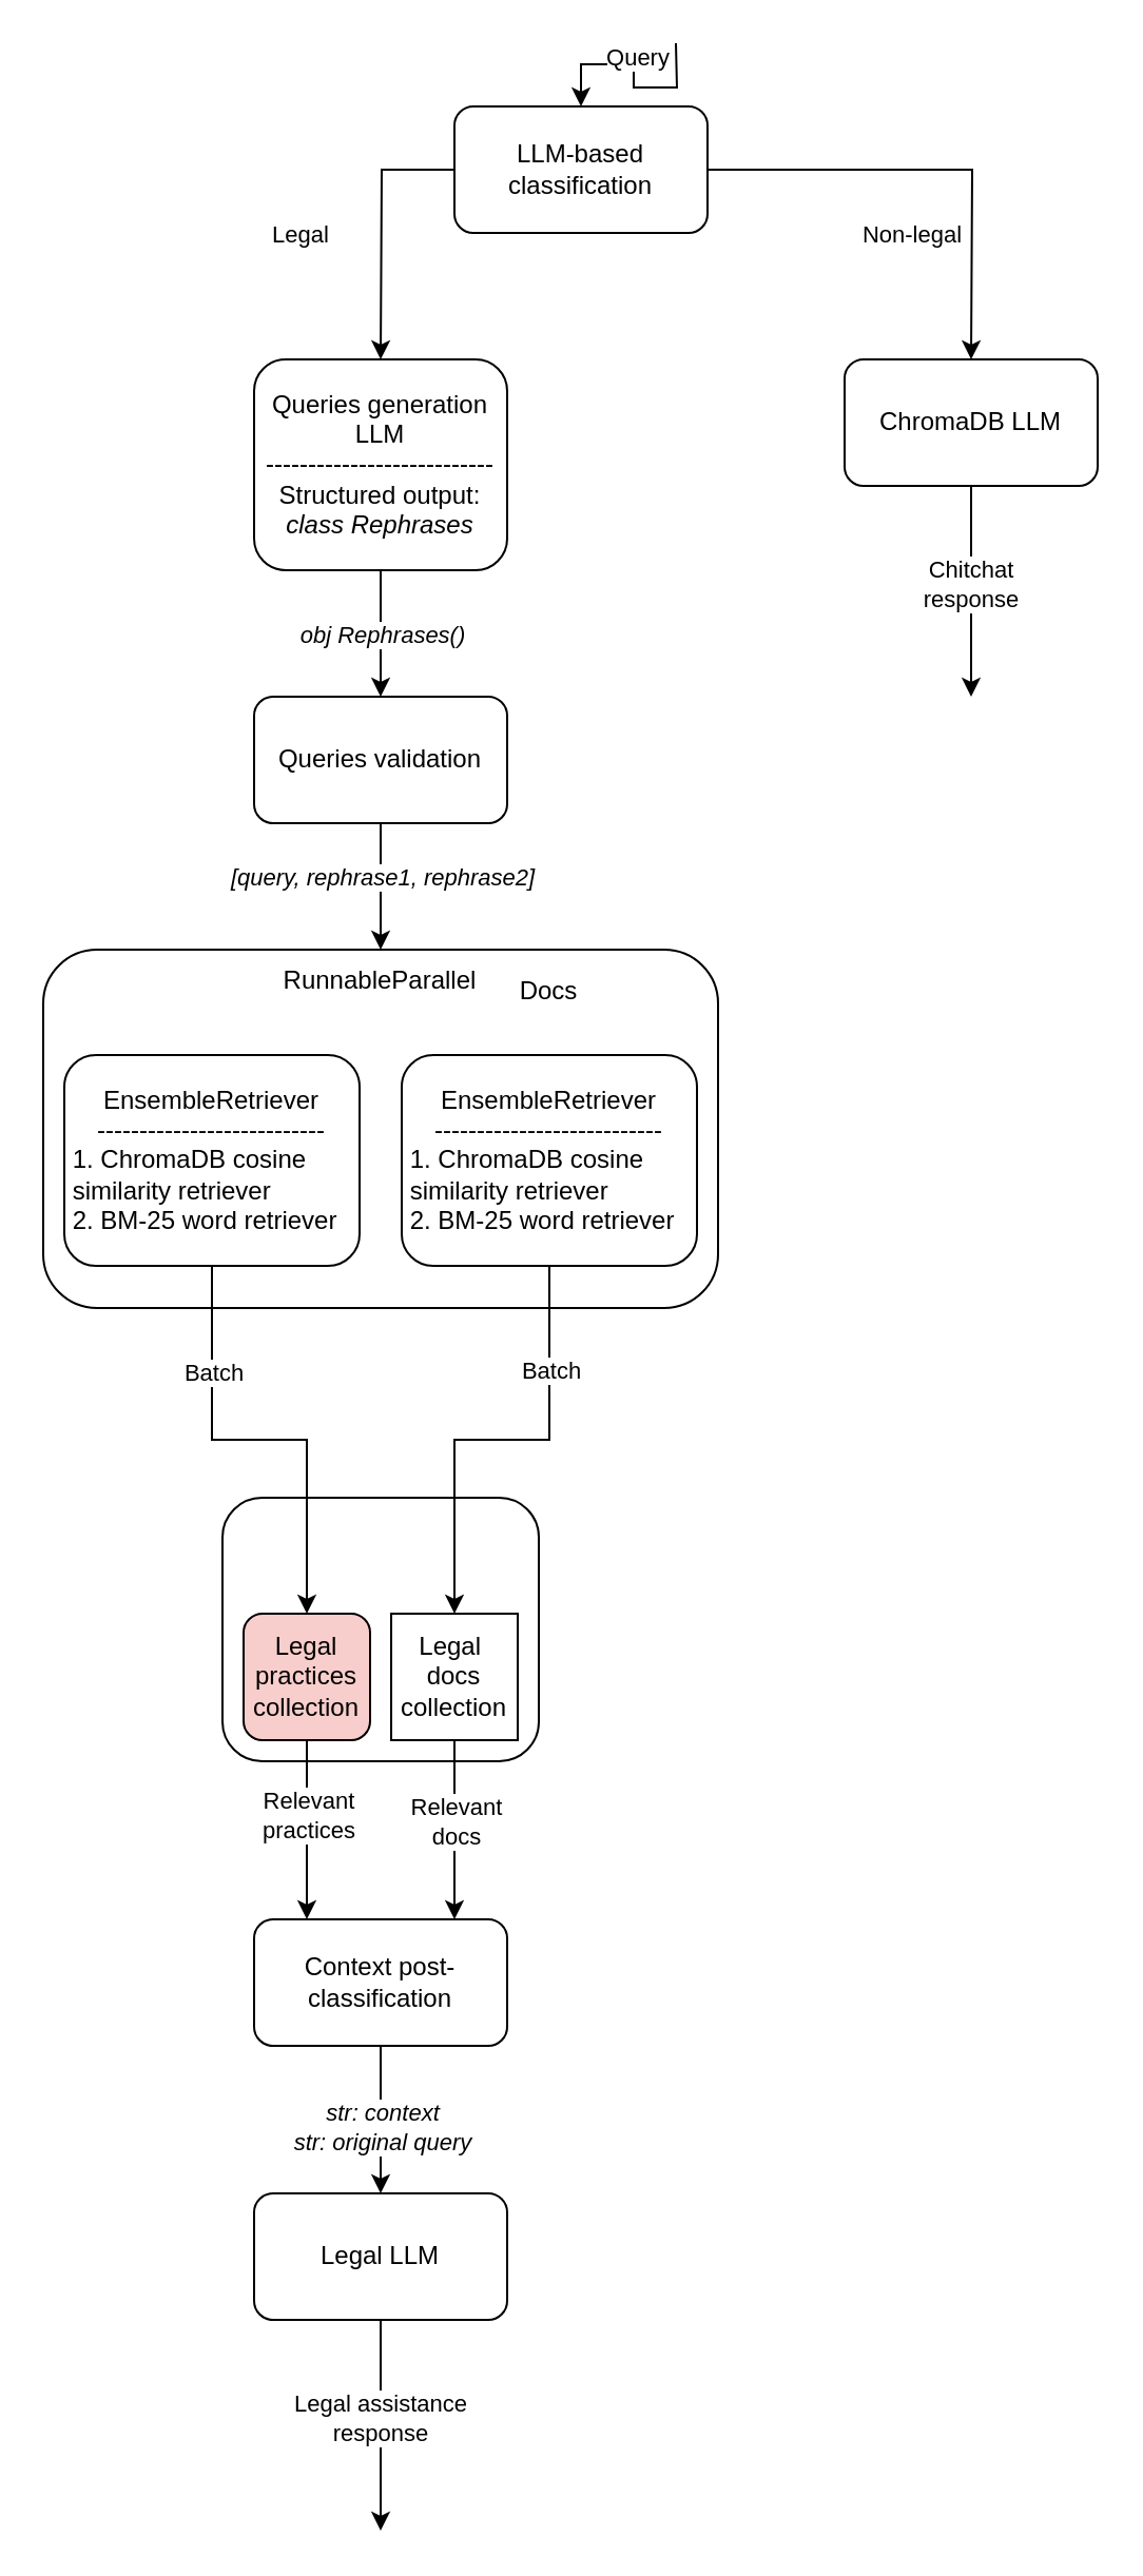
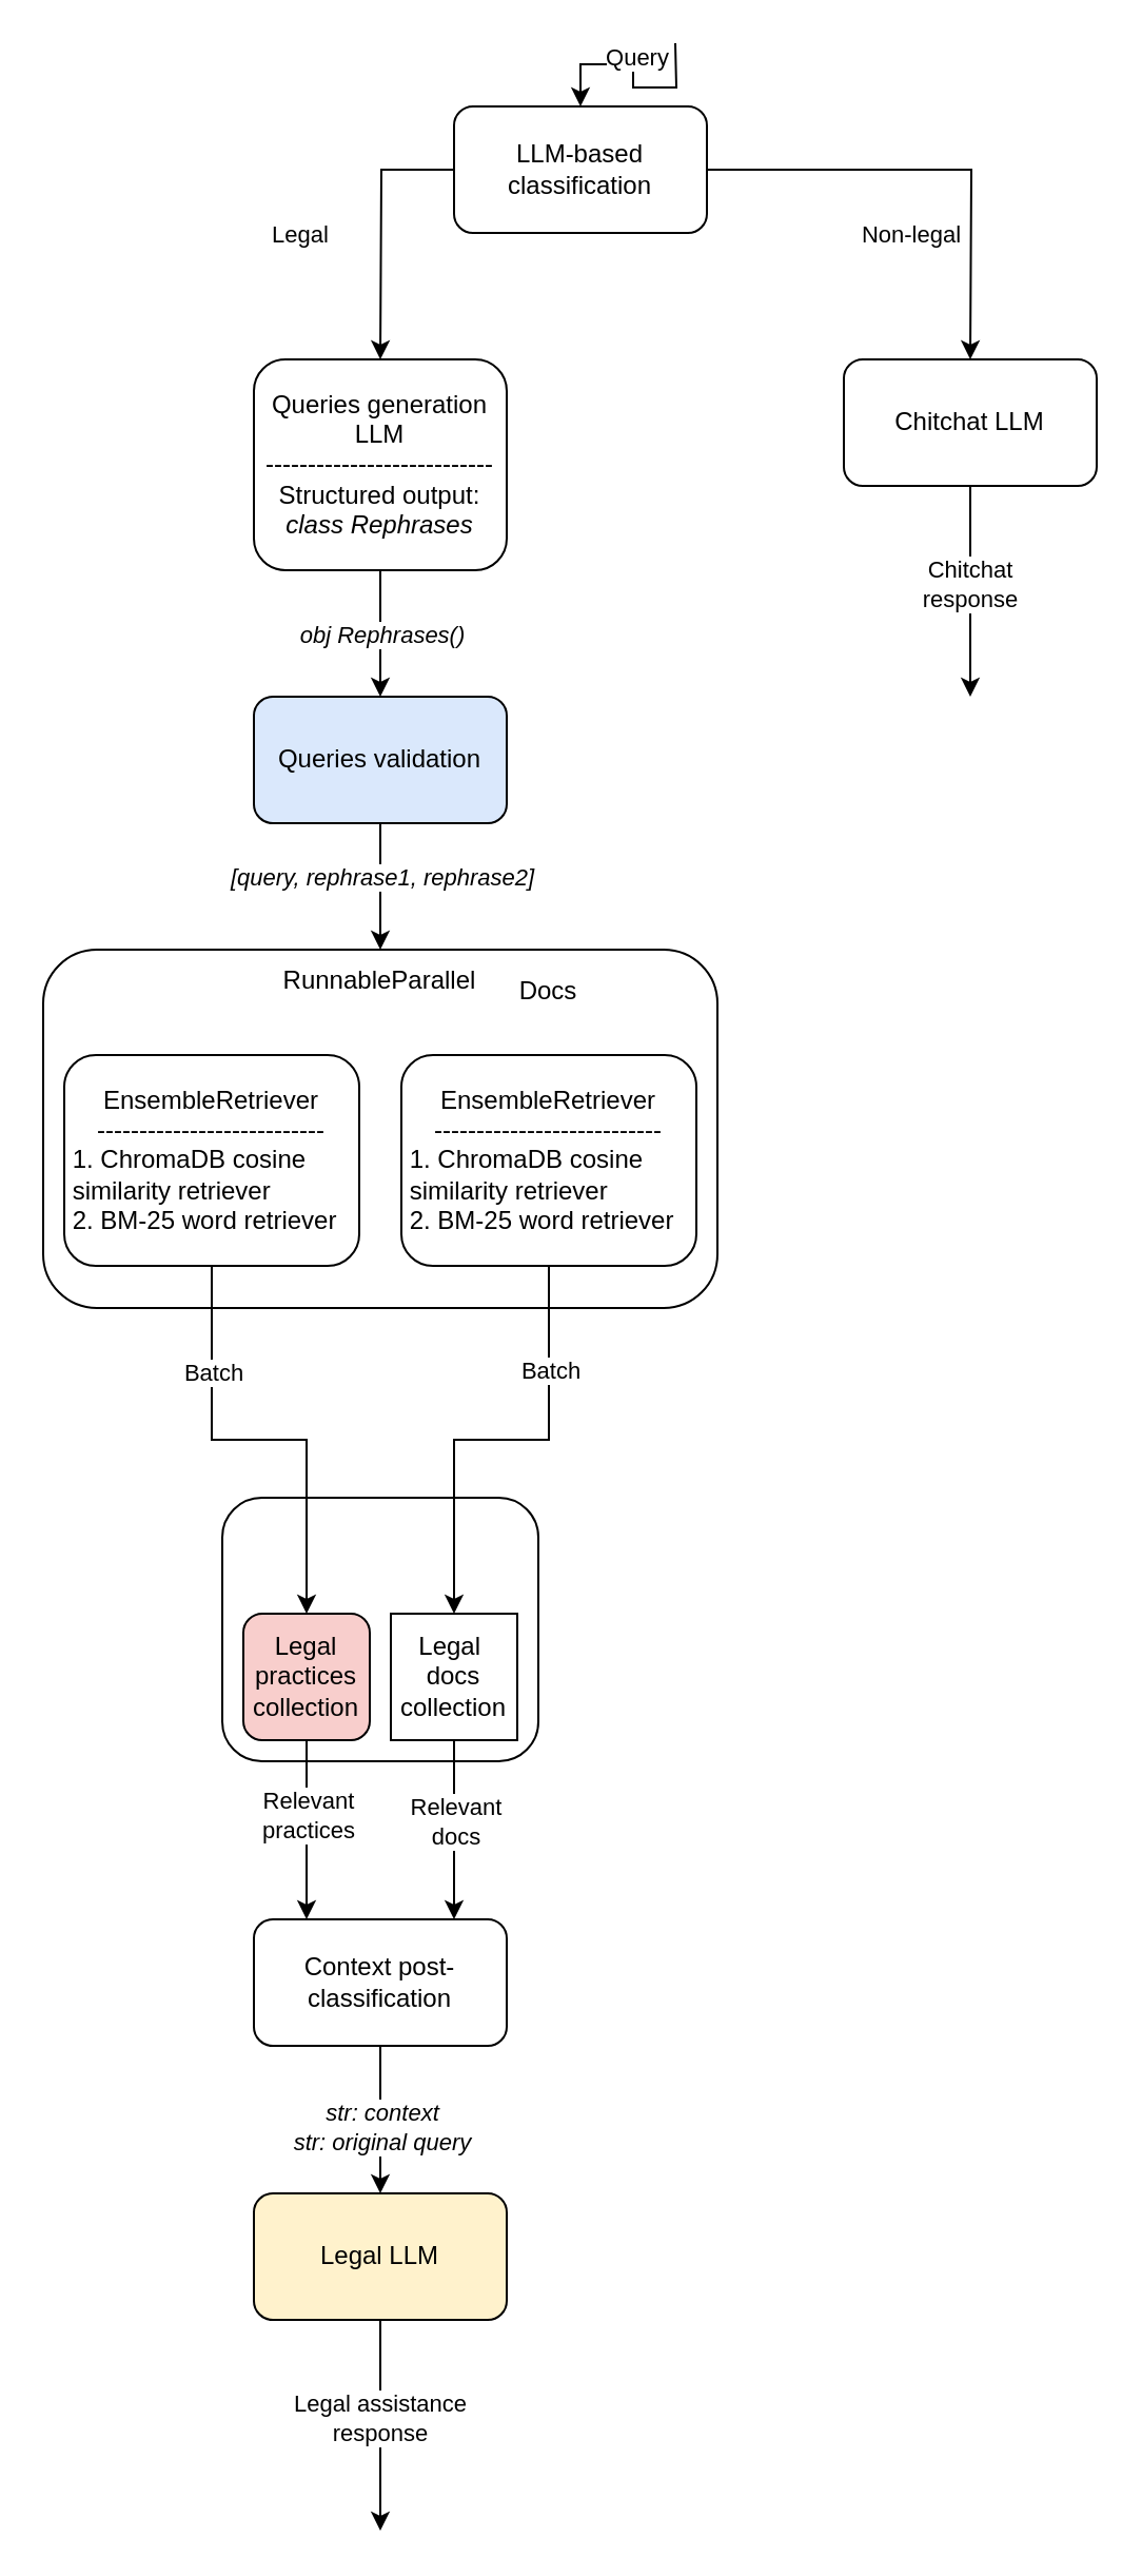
  <mxCell id="0" />
  <mxCell id="1" parent="0" />
  <mxCell id="2" style="edgeStyle=orthogonalEdgeStyle;rounded=0;orthogonalLoop=1;jettySize=auto;html=1;" edge="1" parent="1" target="8"><mxGeometry relative="1" as="geometry"><mxPoint x="320" y="20" as="sourcePoint" /></mxGeometry></mxCell>
  <mxCell id="3" value="Query" style="edgeLabel;html=1;align=center;verticalAlign=middle;resizable=0;points=[];" connectable="0" vertex="1" parent="2"><mxGeometry x="-0.2" y="1" relative="1" as="geometry"><mxPoint x="-1" y="-16" as="offset" /></mxGeometry></mxCell>
  <mxCell id="4" style="edgeStyle=orthogonalEdgeStyle;rounded=0;orthogonalLoop=1;jettySize=auto;html=1;" edge="1" parent="1" source="8"><mxGeometry relative="1" as="geometry"><mxPoint x="180" y="170" as="targetPoint" /></mxGeometry></mxCell>
  <mxCell id="5" value="Legal" style="edgeLabel;html=1;align=center;verticalAlign=middle;resizable=0;points=[];" connectable="0" vertex="1" parent="4"><mxGeometry x="-0.503" y="-1" relative="1" as="geometry"><mxPoint x="-43" y="31" as="offset" /></mxGeometry></mxCell>
  <mxCell id="6" style="edgeStyle=orthogonalEdgeStyle;rounded=0;orthogonalLoop=1;jettySize=auto;html=1;" edge="1" parent="1" source="8"><mxGeometry relative="1" as="geometry"><mxPoint x="460" y="170" as="targetPoint" /></mxGeometry></mxCell>
  <mxCell id="7" value="Non-legal" style="edgeLabel;html=1;align=center;verticalAlign=middle;resizable=0;points=[];" connectable="0" vertex="1" parent="6"><mxGeometry x="-0.506" relative="1" as="geometry"><mxPoint x="43" y="30" as="offset" /></mxGeometry></mxCell>
  <mxCell id="8" value="LLM-based&lt;div&gt;classification&lt;/div&gt;" style="rounded=1;whiteSpace=wrap;html=1;" vertex="1" parent="1"><mxGeometry x="215" y="50" width="120" height="60" as="geometry" /></mxCell>
  <mxCell id="9" style="edgeStyle=orthogonalEdgeStyle;rounded=0;orthogonalLoop=1;jettySize=auto;html=1;" edge="1" parent="1" source="11"><mxGeometry relative="1" as="geometry"><mxPoint x="460" y="330" as="targetPoint" /></mxGeometry></mxCell>
  <mxCell id="10" value="Chitchat&lt;div&gt;response&lt;/div&gt;" style="edgeLabel;html=1;align=center;verticalAlign=middle;resizable=0;points=[];" connectable="0" vertex="1" parent="9"><mxGeometry x="-0.089" y="-1" relative="1" as="geometry"><mxPoint as="offset" /></mxGeometry></mxCell>
- <mxCell id="11" value="ChromaDB LLM" style="rounded=1;whiteSpace=wrap;html=1;" vertex="1" parent="1"><mxGeometry x="400" y="170" width="120" height="60" as="geometry" /></mxCell>
+ <mxCell id="11" value="Chitchat LLM" style="rounded=1;whiteSpace=wrap;html=1;" vertex="1" parent="1"><mxGeometry x="400" y="170" width="120" height="60" as="geometry" /></mxCell>
  <mxCell id="12" style="edgeStyle=orthogonalEdgeStyle;rounded=0;orthogonalLoop=1;jettySize=auto;html=1;" edge="1" parent="1" source="14"><mxGeometry relative="1" as="geometry"><mxPoint x="180" y="330" as="targetPoint" /></mxGeometry></mxCell>
  <mxCell id="13" value="&lt;i&gt;obj Rephrases()&lt;/i&gt;" style="edgeLabel;html=1;align=center;verticalAlign=middle;resizable=0;points=[];" connectable="0" vertex="1" parent="12"><mxGeometry x="-0.247" y="-1" relative="1" as="geometry"><mxPoint x="1" y="7" as="offset" /></mxGeometry></mxCell>
  <mxCell id="14" value="Queries generation LLM&lt;div&gt;---------------------------&lt;/div&gt;&lt;div&gt;Structured output:&lt;/div&gt;&lt;div&gt;&lt;i&gt;class Rephrases&lt;/i&gt;&lt;/div&gt;" style="rounded=1;whiteSpace=wrap;html=1;" vertex="1" parent="1"><mxGeometry x="120" y="170" width="120" height="100" as="geometry" /></mxCell>
  <mxCell id="15" style="edgeStyle=orthogonalEdgeStyle;rounded=0;orthogonalLoop=1;jettySize=auto;html=1;" edge="1" parent="1" source="17"><mxGeometry relative="1" as="geometry"><mxPoint x="180" y="450" as="targetPoint" /></mxGeometry></mxCell>
  <mxCell id="16" value="&lt;i&gt;[query, rephrase1, rephrase2]&lt;/i&gt;" style="edgeLabel;html=1;align=center;verticalAlign=middle;resizable=0;points=[];" connectable="0" vertex="1" parent="15"><mxGeometry x="-0.171" relative="1" as="geometry"><mxPoint as="offset" /></mxGeometry></mxCell>
- <mxCell id="17" value="Queries validation" style="rounded=1;whiteSpace=wrap;html=1;" vertex="1" parent="1"><mxGeometry x="120" y="330" width="120" height="60" as="geometry" /></mxCell>
+ <mxCell id="17" value="Queries validation" style="rounded=1;whiteSpace=wrap;html=1;fillColor=#dae8fc;" vertex="1" parent="1"><mxGeometry x="120" y="330" width="120" height="60" as="geometry" /></mxCell>
  <mxCell id="18" value="" style="rounded=1;whiteSpace=wrap;html=1;" vertex="1" parent="1"><mxGeometry y="450" width="320" height="170" as="geometry" x="20" /></mxCell>
  <mxCell id="19" value="RunnableParallel" style="text;html=1;align=center;verticalAlign=middle;whiteSpace=wrap;rounded=0;" vertex="1" parent="1"><mxGeometry x="150" y="450" width="60" height="30" as="geometry" /></mxCell>
  <mxCell id="20" value="EnsembleRetriever&lt;div&gt;&lt;div&gt;---------------------------&lt;/div&gt;&lt;/div&gt;&lt;span style=&quot;background-color: initial;&quot;&gt;&lt;div style=&quot;text-align: left;&quot;&gt;&lt;span style=&quot;background-color: initial;&quot;&gt;&amp;nbsp;1. ChromaDB cosine&amp;nbsp; &amp;nbsp;similarity retriever&lt;/span&gt;&lt;/div&gt;&lt;/span&gt;&lt;div style=&quot;text-align: left;&quot;&gt;&amp;nbsp;2. BM-25 word retriever&lt;/div&gt;" style="rounded=1;whiteSpace=wrap;html=1;" vertex="1" parent="1"><mxGeometry x="30" y="500" width="140" height="100" as="geometry" /></mxCell>
  <mxCell id="21" value="EnsembleRetriever&lt;div&gt;&lt;div&gt;---------------------------&lt;/div&gt;&lt;/div&gt;&lt;span style=&quot;background-color: initial;&quot;&gt;&lt;div style=&quot;text-align: left;&quot;&gt;&lt;span style=&quot;background-color: initial;&quot;&gt;&amp;nbsp;1. ChromaDB cosine&amp;nbsp; &amp;nbsp;similarity retriever&lt;/span&gt;&lt;/div&gt;&lt;/span&gt;&lt;div style=&quot;text-align: left;&quot;&gt;&amp;nbsp;2. BM-25 word retriever&lt;/div&gt;" style="rounded=1;whiteSpace=wrap;html=1;" vertex="1" parent="1"><mxGeometry x="190" y="500" width="140" height="100" as="geometry" /></mxCell>
  <mxCell id="22" value="Docs" style="text;html=1;align=center;verticalAlign=middle;whiteSpace=wrap;rounded=0;" vertex="1" parent="1"><mxGeometry x="230" y="455" width="60" height="30" as="geometry" /></mxCell>
  <mxCell id="23" value="" style="rounded=1;whiteSpace=wrap;html=1;" vertex="1" parent="1"><mxGeometry x="105" y="710" width="150" height="125" as="geometry" /></mxCell>
  <mxCell id="24" value="Legal practices collection" style="rounded=1;whiteSpace=wrap;html=1;fillColor=#f8cecc;" vertex="1" parent="1"><mxGeometry x="115" y="765" width="60" height="60" as="geometry" /></mxCell>
  <mxCell id="25" value="Legal&amp;nbsp;&lt;div&gt;docs collection&lt;/div&gt;" style="whiteSpace=wrap;html=1;rounded=0;" vertex="1" parent="1"><mxGeometry x="185" y="765" width="60" height="60" as="geometry" /></mxCell>
  <mxCell id="26" style="edgeStyle=orthogonalEdgeStyle;rounded=0;orthogonalLoop=1;jettySize=auto;html=1;exitX=0.5;exitY=1;exitDx=0;exitDy=0;entryX=0.5;entryY=0;entryDx=0;entryDy=0;" edge="1" parent="1" source="20" target="24"><mxGeometry relative="1" as="geometry" /></mxCell>
  <mxCell id="27" value="Batch" style="edgeLabel;html=1;align=center;verticalAlign=middle;resizable=0;points=[];" connectable="0" vertex="1" parent="26"><mxGeometry x="0.583" y="-1" relative="1" as="geometry"><mxPoint x="-44" y="-71" as="offset" /></mxGeometry></mxCell>
  <mxCell id="28" style="edgeStyle=orthogonalEdgeStyle;rounded=0;orthogonalLoop=1;jettySize=auto;html=1;exitX=0.5;exitY=1;exitDx=0;exitDy=0;entryX=0.5;entryY=0;entryDx=0;entryDy=0;" edge="1" parent="1" source="21" target="25"><mxGeometry relative="1" as="geometry" /></mxCell>
  <mxCell id="29" value="Batch" style="edgeLabel;html=1;align=center;verticalAlign=middle;resizable=0;points=[];" connectable="0" vertex="1" parent="28"><mxGeometry x="0.574" relative="1" as="geometry"><mxPoint x="45" y="-71" as="offset" /></mxGeometry></mxCell>
  <mxCell id="30" style="edgeStyle=orthogonalEdgeStyle;rounded=0;orthogonalLoop=1;jettySize=auto;html=1;exitX=0.5;exitY=1;exitDx=0;exitDy=0;" edge="1" parent="1" source="24"><mxGeometry relative="1" as="geometry"><mxPoint x="145" y="910" as="targetPoint" /></mxGeometry></mxCell>
  <mxCell id="31" value="Relevant&lt;div&gt;practices&lt;/div&gt;" style="edgeLabel;html=1;align=center;verticalAlign=middle;resizable=0;points=[];" connectable="0" vertex="1" parent="30"><mxGeometry x="-0.177" y="1" relative="1" as="geometry"><mxPoint x="-1" as="offset" /></mxGeometry></mxCell>
  <mxCell id="32" style="edgeStyle=orthogonalEdgeStyle;rounded=0;orthogonalLoop=1;jettySize=auto;html=1;exitX=0.5;exitY=1;exitDx=0;exitDy=0;" edge="1" parent="1" source="25"><mxGeometry relative="1" as="geometry"><mxPoint x="215" y="910" as="targetPoint" /></mxGeometry></mxCell>
  <mxCell id="33" value="Relevant&lt;div&gt;docs&lt;/div&gt;" style="edgeLabel;html=1;align=center;verticalAlign=middle;resizable=0;points=[];" connectable="0" vertex="1" parent="32"><mxGeometry x="-0.113" y="-3" relative="1" as="geometry"><mxPoint x="3" as="offset" /></mxGeometry></mxCell>
  <mxCell id="34" style="edgeStyle=orthogonalEdgeStyle;rounded=0;orthogonalLoop=1;jettySize=auto;html=1;" edge="1" parent="1" source="36"><mxGeometry relative="1" as="geometry"><mxPoint x="180" y="1040" as="targetPoint" /></mxGeometry></mxCell>
  <mxCell id="35" value="&lt;i&gt;str: context&lt;/i&gt;&lt;div&gt;&lt;i&gt;str: original query&lt;/i&gt;&lt;/div&gt;" style="edgeLabel;html=1;align=center;verticalAlign=middle;resizable=0;points=[];" connectable="0" vertex="1" parent="34"><mxGeometry x="-0.205" y="2" relative="1" as="geometry"><mxPoint x="-2" y="10" as="offset" /></mxGeometry></mxCell>
  <mxCell id="36" value="Context post-classification" style="rounded=1;whiteSpace=wrap;html=1;" vertex="1" parent="1"><mxGeometry x="120" y="910" width="120" height="60" as="geometry" /></mxCell>
  <mxCell id="37" style="edgeStyle=orthogonalEdgeStyle;rounded=0;orthogonalLoop=1;jettySize=auto;html=1;" edge="1" parent="1" source="39"><mxGeometry relative="1" as="geometry"><mxPoint x="180" y="1200" as="targetPoint" /></mxGeometry></mxCell>
  <mxCell id="38" value="Legal assistance&lt;div&gt;response&lt;/div&gt;" style="edgeLabel;html=1;align=center;verticalAlign=middle;resizable=0;points=[];" connectable="0" vertex="1" parent="37"><mxGeometry x="-0.089" y="-1" relative="1" as="geometry"><mxPoint as="offset" /></mxGeometry></mxCell>
- <mxCell id="39" value="Legal LLM" style="rounded=1;whiteSpace=wrap;html=1;" vertex="1" parent="1"><mxGeometry x="120" y="1040" width="120" height="60" as="geometry" /></mxCell>
+ <mxCell id="39" value="Legal LLM" style="rounded=1;whiteSpace=wrap;html=1;fillColor=#fff2cc;" vertex="1" parent="1"><mxGeometry x="120" y="1040" width="120" height="60" as="geometry" /></mxCell>
